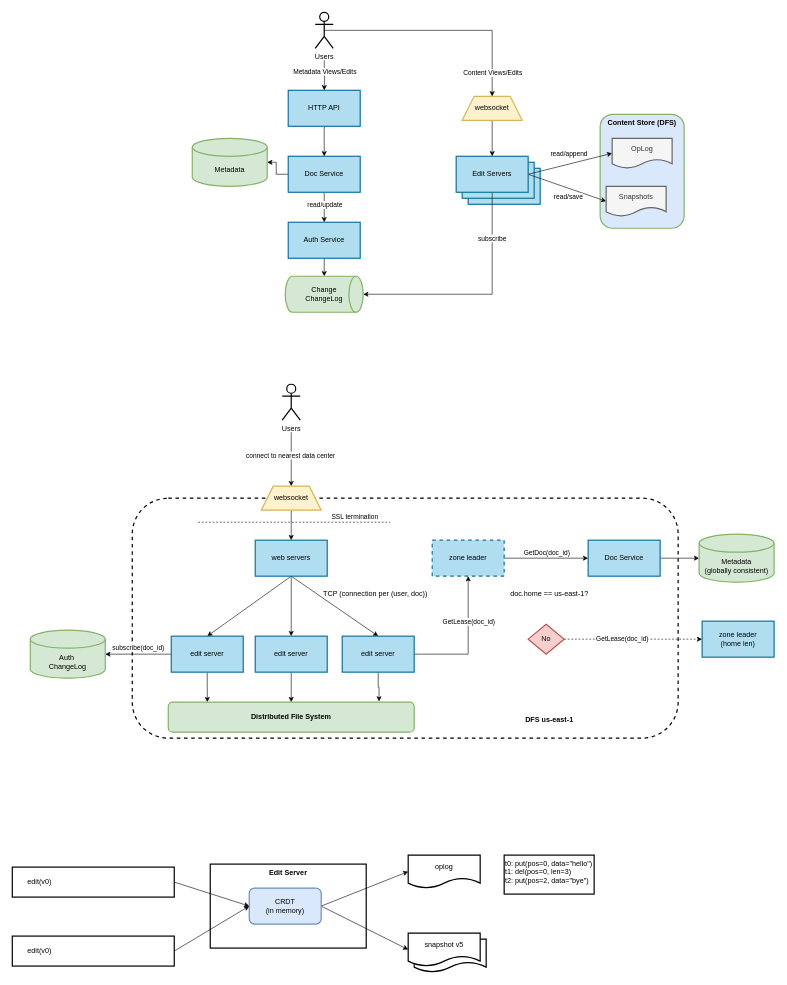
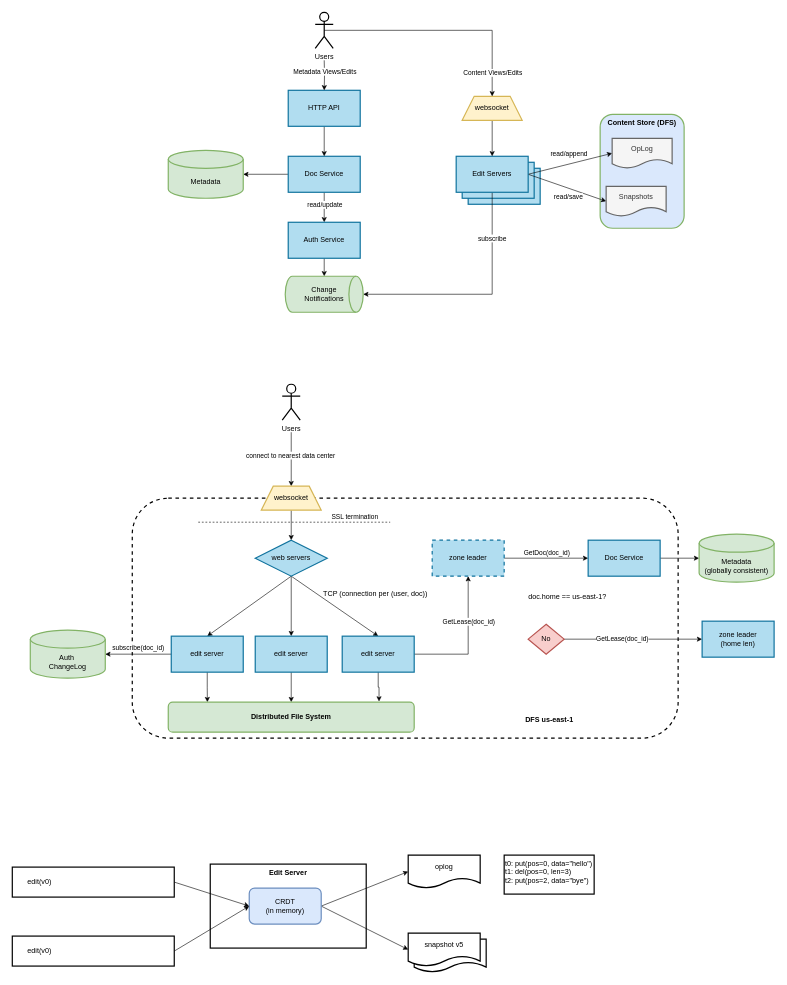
  <mxCell id="0" />
  <mxCell id="1" parent="0" />
  <mxCell id="2" value="snapshot v5" style="shape=document;whiteSpace=wrap;html=1;boundedLbl=1;strokeColor=#000000;strokeWidth=2;fillColor=default;" parent="1" vertex="1"><mxGeometry x="690" y="1565" width="120" height="55" as="geometry" /></mxCell>
  <mxCell id="3" value="&lt;b&gt;Edit Server&lt;/b&gt;" style="rounded=0;whiteSpace=wrap;html=1;strokeColor=#000000;strokeWidth=2;fillColor=default;verticalAlign=top;" parent="1" vertex="1"><mxGeometry x="350" y="1440" width="260" height="140" as="geometry" /></mxCell>
  <mxCell id="4" style="rounded=0;orthogonalLoop=1;jettySize=auto;html=1;exitX=1;exitY=0.5;exitDx=0;exitDy=0;entryX=0;entryY=0.5;entryDx=0;entryDy=0;" parent="1" source="5" target="71" edge="1"><mxGeometry relative="1" as="geometry" /></mxCell>
  <mxCell id="5" value="" style="rounded=0;whiteSpace=wrap;html=1;strokeColor=#000000;strokeWidth=2;fillColor=default;" parent="1" vertex="1"><mxGeometry x="20" y="1445" width="270" height="50" as="geometry" /></mxCell>
  <mxCell id="6" value="" style="rounded=1;whiteSpace=wrap;html=1;strokeWidth=2;verticalAlign=bottom;fontStyle=0;dashed=1;align=center;labelPosition=right;verticalLabelPosition=top;" parent="1" vertex="1"><mxGeometry x="220" y="830" width="910" height="400" as="geometry" /></mxCell>
  <mxCell id="7" value="Content Store (DFS)" style="rounded=1;whiteSpace=wrap;html=1;strokeColor=#82b366;strokeWidth=2;fillColor=#dae8fc;verticalAlign=top;fontStyle=1;" parent="1" vertex="1"><mxGeometry x="1000" y="190" width="140" height="190" as="geometry" /></mxCell>
  <mxCell id="8" value="Edit Servers" style="rounded=0;whiteSpace=wrap;html=1;fillColor=#b1ddf0;strokeColor=#10739e;strokeWidth=2;" parent="1" vertex="1"><mxGeometry x="780" y="280" width="120" height="60" as="geometry" /></mxCell>
  <mxCell id="9" value="Edit Servers" style="rounded=0;whiteSpace=wrap;html=1;fillColor=#b1ddf0;strokeColor=#10739e;strokeWidth=2;" parent="1" vertex="1"><mxGeometry x="770" y="270" width="120" height="60" as="geometry" /></mxCell>
  <mxCell id="10" value="subscribe" style="edgeStyle=orthogonalEdgeStyle;rounded=0;orthogonalLoop=1;jettySize=auto;html=1;exitX=0.5;exitY=1;exitDx=0;exitDy=0;entryX=1;entryY=0.5;entryDx=0;entryDy=0;entryPerimeter=0;" parent="1" source="14" target="79" edge="1"><mxGeometry x="-0.598" relative="1" as="geometry"><mxPoint as="offset" /><mxPoint x="602.5" y="500" as="targetPoint" /></mxGeometry></mxCell>
  <mxCell id="11" style="rounded=0;orthogonalLoop=1;jettySize=auto;html=1;exitX=1;exitY=0.5;exitDx=0;exitDy=0;entryX=0;entryY=0.5;entryDx=0;entryDy=0;" parent="1" source="14" target="31" edge="1"><mxGeometry relative="1" as="geometry" /></mxCell>
  <mxCell id="12" value="read/append" style="edgeLabel;html=1;align=center;verticalAlign=middle;resizable=0;points=[];" parent="11" vertex="1" connectable="0"><mxGeometry x="-0.045" y="-1" relative="1" as="geometry"><mxPoint y="-19" as="offset" /></mxGeometry></mxCell>
  <mxCell id="13" style="rounded=0;orthogonalLoop=1;jettySize=auto;html=1;exitX=1;exitY=0.5;exitDx=0;exitDy=0;entryX=0;entryY=0.5;entryDx=0;entryDy=0;" parent="1" source="14" target="32" edge="1"><mxGeometry relative="1" as="geometry" /></mxCell>
  <mxCell id="14" value="Edit Servers" style="rounded=0;whiteSpace=wrap;html=1;fillColor=#b1ddf0;strokeColor=#10739e;strokeWidth=2;" parent="1" vertex="1"><mxGeometry x="760" y="260" width="120" height="60" as="geometry" /></mxCell>
  <mxCell id="15" style="edgeStyle=orthogonalEdgeStyle;rounded=0;orthogonalLoop=1;jettySize=auto;html=1;exitX=0;exitY=0.5;exitDx=0;exitDy=0;entryX=1;entryY=0.5;entryDx=0;entryDy=0;entryPerimeter=0;" parent="1" source="18" target="30" edge="1"><mxGeometry relative="1" as="geometry" /></mxCell>
  <mxCell id="16" style="edgeStyle=orthogonalEdgeStyle;rounded=0;orthogonalLoop=1;jettySize=auto;html=1;exitX=0.5;exitY=1;exitDx=0;exitDy=0;entryX=0.5;entryY=0;entryDx=0;entryDy=0;" parent="1" source="18" target="29" edge="1"><mxGeometry relative="1" as="geometry" /></mxCell>
  <mxCell id="17" value="read/update" style="edgeLabel;html=1;align=center;verticalAlign=middle;resizable=0;points=[];" parent="16" vertex="1" connectable="0"><mxGeometry x="-0.191" relative="1" as="geometry"><mxPoint as="offset" /></mxGeometry></mxCell>
  <mxCell id="18" value="Doc Service" style="rounded=0;whiteSpace=wrap;html=1;fillColor=#b1ddf0;strokeColor=#10739e;strokeWidth=2;" parent="1" vertex="1"><mxGeometry x="480" y="260" width="120" height="60" as="geometry" /></mxCell>
  <mxCell id="19" style="edgeStyle=orthogonalEdgeStyle;rounded=0;orthogonalLoop=1;jettySize=auto;html=1;exitX=0.5;exitY=1;exitDx=0;exitDy=0;entryX=0.5;entryY=0;entryDx=0;entryDy=0;" parent="1" source="20" target="18" edge="1"><mxGeometry relative="1" as="geometry" /></mxCell>
  <mxCell id="20" value="HTTP API" style="rounded=0;whiteSpace=wrap;html=1;fillColor=#b1ddf0;strokeColor=#10739e;strokeWidth=2;" parent="1" vertex="1"><mxGeometry x="480" y="150" width="120" height="60" as="geometry" /></mxCell>
  <mxCell id="21" style="edgeStyle=orthogonalEdgeStyle;rounded=0;orthogonalLoop=1;jettySize=auto;html=1;exitX=0.5;exitY=1;exitDx=0;exitDy=0;entryX=0.5;entryY=0;entryDx=0;entryDy=0;" parent="1" source="22" target="14" edge="1"><mxGeometry relative="1" as="geometry"><mxPoint x="820" y="250" as="targetPoint" /></mxGeometry></mxCell>
  <mxCell id="22" value="websocket" style="shape=trapezoid;perimeter=trapezoidPerimeter;whiteSpace=wrap;html=1;fixedSize=1;strokeColor=#d6b656;strokeWidth=2;fillColor=#fff2cc;" parent="1" vertex="1"><mxGeometry x="770" y="160" width="100" height="40" as="geometry" /></mxCell>
  <mxCell id="23" style="edgeStyle=orthogonalEdgeStyle;rounded=0;orthogonalLoop=1;jettySize=auto;html=1;exitX=0.5;exitY=0.5;exitDx=0;exitDy=0;exitPerimeter=0;entryX=0.5;entryY=0;entryDx=0;entryDy=0;" parent="1" source="27" target="22" edge="1"><mxGeometry relative="1" as="geometry" /></mxCell>
  <mxCell id="24" value="Content Views/Edits" style="edgeLabel;html=1;align=center;verticalAlign=middle;resizable=0;points=[];" parent="23" vertex="1" connectable="0"><mxGeometry x="0.702" y="-1" relative="1" as="geometry"><mxPoint x="1" y="18" as="offset" /></mxGeometry></mxCell>
  <mxCell id="25" style="edgeStyle=orthogonalEdgeStyle;rounded=0;orthogonalLoop=1;jettySize=auto;html=1;" parent="1" target="20" edge="1"><mxGeometry relative="1" as="geometry"><mxPoint x="540" y="100" as="sourcePoint" /></mxGeometry></mxCell>
  <mxCell id="26" value="Metadata Views/Edits" style="edgeLabel;html=1;align=center;verticalAlign=middle;resizable=0;points=[];" parent="25" vertex="1" connectable="0"><mxGeometry x="-0.243" relative="1" as="geometry"><mxPoint as="offset" /></mxGeometry></mxCell>
  <mxCell id="27" value="Users" style="shape=umlActor;verticalLabelPosition=bottom;verticalAlign=top;html=1;outlineConnect=0;strokeColor=#000000;strokeWidth=2;" parent="1" vertex="1"><mxGeometry x="525" y="20" width="30" height="60" as="geometry" /></mxCell>
  <mxCell id="28" style="edgeStyle=orthogonalEdgeStyle;rounded=0;orthogonalLoop=1;jettySize=auto;html=1;exitX=0.5;exitY=1;exitDx=0;exitDy=0;" parent="1" source="29" edge="1"><mxGeometry relative="1" as="geometry"><mxPoint x="540" y="460" as="targetPoint" /></mxGeometry></mxCell>
  <mxCell id="29" value="Auth Service" style="rounded=0;whiteSpace=wrap;html=1;fillColor=#b1ddf0;strokeColor=#10739e;strokeWidth=2;" parent="1" vertex="1"><mxGeometry x="480" y="370" width="120" height="60" as="geometry" /></mxCell>
- <mxCell id="30" value="Metadata" style="shape=cylinder3;whiteSpace=wrap;html=1;boundedLbl=1;backgroundOutline=1;size=15;strokeColor=#82b366;strokeWidth=2;fillColor=#d5e8d4;" parent="1" vertex="1"><mxGeometry x="320" y="230" width="125" height="80" as="geometry" /></mxCell>
+ <mxCell id="30" value="Metadata" style="shape=cylinder3;whiteSpace=wrap;html=1;boundedLbl=1;backgroundOutline=1;size=15;strokeColor=#82b366;strokeWidth=2;fillColor=#d5e8d4;" parent="1" vertex="1"><mxGeometry y="250" width="125" height="80" as="geometry" x="280" /></mxCell>
  <mxCell id="31" value="OpLog" style="shape=document;whiteSpace=wrap;html=1;boundedLbl=1;strokeColor=#666666;strokeWidth=2;fillColor=#f5f5f5;fontColor=#333333;" parent="1" vertex="1"><mxGeometry x="1020" y="230" width="100" height="50" as="geometry" /></mxCell>
  <mxCell id="32" value="Snapshots" style="shape=document;whiteSpace=wrap;html=1;boundedLbl=1;strokeWidth=2;fillColor=#f5f5f5;fontColor=#333333;strokeColor=#666666;" parent="1" vertex="1"><mxGeometry x="1010" y="310" width="100" height="50" as="geometry" /></mxCell>
  <mxCell id="33" value="read/save" style="edgeLabel;html=1;align=center;verticalAlign=middle;resizable=0;points=[];" parent="1" vertex="1" connectable="0"><mxGeometry x="957.182" y="279.995" as="geometry"><mxPoint x="-11" y="48" as="offset" /></mxGeometry></mxCell>
  <mxCell id="34" style="edgeStyle=none;rounded=0;orthogonalLoop=1;jettySize=auto;html=1;entryX=0.5;entryY=0;entryDx=0;entryDy=0;" parent="1" target="38" edge="1"><mxGeometry relative="1" as="geometry"><mxPoint x="485" y="720" as="sourcePoint" /></mxGeometry></mxCell>
  <mxCell id="35" value="connect to nearest data center" style="edgeLabel;html=1;align=center;verticalAlign=middle;resizable=0;points=[];" parent="34" vertex="1" connectable="0"><mxGeometry x="-0.147" y="-2" relative="1" as="geometry"><mxPoint as="offset" /></mxGeometry></mxCell>
  <mxCell id="36" value="Users" style="shape=umlActor;verticalLabelPosition=bottom;verticalAlign=top;html=1;outlineConnect=0;strokeColor=#000000;strokeWidth=2;" parent="1" vertex="1"><mxGeometry x="470" y="640" width="30" height="60" as="geometry" /></mxCell>
  <mxCell id="37" style="edgeStyle=none;rounded=0;orthogonalLoop=1;jettySize=auto;html=1;exitX=0.5;exitY=1;exitDx=0;exitDy=0;entryX=0.5;entryY=0;entryDx=0;entryDy=0;" parent="1" source="38" target="42" edge="1"><mxGeometry relative="1" as="geometry" /></mxCell>
  <mxCell id="38" value="websocket" style="shape=trapezoid;perimeter=trapezoidPerimeter;whiteSpace=wrap;html=1;fixedSize=1;strokeColor=#d6b656;strokeWidth=2;fillColor=#fff2cc;" parent="1" vertex="1"><mxGeometry x="435" y="810" width="100" height="40" as="geometry" /></mxCell>
  <mxCell id="39" style="edgeStyle=none;rounded=0;orthogonalLoop=1;jettySize=auto;html=1;exitX=0.5;exitY=1;exitDx=0;exitDy=0;" parent="1" source="42" target="49" edge="1"><mxGeometry relative="1" as="geometry" /></mxCell>
  <mxCell id="40" style="edgeStyle=none;rounded=0;orthogonalLoop=1;jettySize=auto;html=1;exitX=0.5;exitY=1;exitDx=0;exitDy=0;entryX=0.5;entryY=0;entryDx=0;entryDy=0;" parent="1" source="42" target="47" edge="1"><mxGeometry relative="1" as="geometry" /></mxCell>
  <mxCell id="41" style="edgeStyle=none;rounded=0;orthogonalLoop=1;jettySize=auto;html=1;exitX=0.5;exitY=1;exitDx=0;exitDy=0;entryX=0.5;entryY=0;entryDx=0;entryDy=0;" parent="1" source="42" target="53" edge="1"><mxGeometry relative="1" as="geometry" /></mxCell>
- <mxCell id="42" value="web servers" style="rounded=0;whiteSpace=wrap;html=1;fillColor=#b1ddf0;strokeColor=#10739e;strokeWidth=2;" parent="1" vertex="1"><mxGeometry x="425" y="900" width="120" height="60" as="geometry" /></mxCell>
+ <mxCell id="42" value="web servers" style="rhombus;whiteSpace=wrap;html=1;fillColor=#b1ddf0;strokeColor=#10739e;strokeWidth=2;" parent="1" vertex="1"><mxGeometry x="425" y="900" width="120" height="60" as="geometry" /></mxCell>
  <mxCell id="43" value="" style="endArrow=none;dashed=1;html=1;rounded=0;" parent="1" edge="1"><mxGeometry width="50" height="50" relative="1" as="geometry"><mxPoint x="330" y="870" as="sourcePoint" /><mxPoint x="650" y="870" as="targetPoint" /></mxGeometry></mxCell>
  <mxCell id="44" value="SSL termination" style="edgeLabel;html=1;align=center;verticalAlign=middle;resizable=0;points=[];" parent="43" vertex="1" connectable="0"><mxGeometry x="0.732" relative="1" as="geometry"><mxPoint x="-17" y="-10" as="offset" /></mxGeometry></mxCell>
  <mxCell id="45" style="edgeStyle=orthogonalEdgeStyle;rounded=0;orthogonalLoop=1;jettySize=auto;html=1;exitX=0.5;exitY=1;exitDx=0;exitDy=0;entryX=0.159;entryY=0;entryDx=0;entryDy=0;entryPerimeter=0;" parent="1" source="47" target="58" edge="1"><mxGeometry relative="1" as="geometry" /></mxCell>
  <mxCell id="46" value="subscribe(doc_id)" style="edgeStyle=orthogonalEdgeStyle;rounded=0;orthogonalLoop=1;jettySize=auto;html=1;exitX=0;exitY=0.5;exitDx=0;exitDy=0;" parent="1" source="47" target="68" edge="1"><mxGeometry y="-10" relative="1" as="geometry"><mxPoint as="offset" /></mxGeometry></mxCell>
  <mxCell id="47" value="edit server" style="rounded=0;whiteSpace=wrap;html=1;fillColor=#b1ddf0;strokeColor=#10739e;strokeWidth=2;" parent="1" vertex="1"><mxGeometry x="285" y="1060" width="120" height="60" as="geometry" /></mxCell>
  <mxCell id="48" style="edgeStyle=orthogonalEdgeStyle;rounded=0;orthogonalLoop=1;jettySize=auto;html=1;exitX=0.5;exitY=1;exitDx=0;exitDy=0;entryX=0.5;entryY=0;entryDx=0;entryDy=0;" parent="1" source="49" target="58" edge="1"><mxGeometry relative="1" as="geometry" /></mxCell>
  <mxCell id="49" value="edit server" style="rounded=0;whiteSpace=wrap;html=1;fillColor=#b1ddf0;strokeColor=#10739e;strokeWidth=2;" parent="1" vertex="1"><mxGeometry x="425" y="1060" width="120" height="60" as="geometry" /></mxCell>
  <mxCell id="50" style="edgeStyle=orthogonalEdgeStyle;rounded=0;orthogonalLoop=1;jettySize=auto;html=1;exitX=1;exitY=0.5;exitDx=0;exitDy=0;entryX=0.5;entryY=1;entryDx=0;entryDy=0;" parent="1" source="53" target="56" edge="1"><mxGeometry relative="1" as="geometry" /></mxCell>
  <mxCell id="51" value="GetLease(doc_id)" style="edgeLabel;html=1;align=center;verticalAlign=middle;resizable=0;points=[];" parent="50" vertex="1" connectable="0"><mxGeometry x="0.319" relative="1" as="geometry"><mxPoint as="offset" /></mxGeometry></mxCell>
  <mxCell id="52" style="edgeStyle=orthogonalEdgeStyle;rounded=0;orthogonalLoop=1;jettySize=auto;html=1;exitX=0.5;exitY=1;exitDx=0;exitDy=0;entryX=0.857;entryY=-0.022;entryDx=0;entryDy=0;entryPerimeter=0;" parent="1" source="53" target="58" edge="1"><mxGeometry relative="1" as="geometry" /></mxCell>
  <mxCell id="53" value="edit server" style="rounded=0;whiteSpace=wrap;html=1;fillColor=#b1ddf0;strokeColor=#10739e;strokeWidth=2;" parent="1" vertex="1"><mxGeometry x="570" y="1060" width="120" height="60" as="geometry" /></mxCell>
  <mxCell id="54" style="edgeStyle=orthogonalEdgeStyle;rounded=0;orthogonalLoop=1;jettySize=auto;html=1;exitX=1;exitY=0.5;exitDx=0;exitDy=0;entryX=0;entryY=0.5;entryDx=0;entryDy=0;" parent="1" source="56" target="60" edge="1"><mxGeometry relative="1" as="geometry" /></mxCell>
  <mxCell id="55" value="GetDoc(doc_id)" style="edgeLabel;html=1;align=center;verticalAlign=middle;resizable=0;points=[];" parent="54" vertex="1" connectable="0"><mxGeometry x="-0.249" y="1" relative="1" as="geometry"><mxPoint x="17" y="-9" as="offset" /></mxGeometry></mxCell>
  <mxCell id="56" value="zone leader" style="rounded=0;whiteSpace=wrap;html=1;fillColor=#b1ddf0;strokeColor=#10739e;strokeWidth=2;dashed=1;" parent="1" vertex="1"><mxGeometry x="720" y="900" width="120" height="60" as="geometry" /></mxCell>
  <mxCell id="57" value="TCP (connection per (user, doc))" style="text;html=1;align=center;verticalAlign=middle;resizable=0;points=[];autosize=1;strokeColor=none;fillColor=none;" parent="1" vertex="1"><mxGeometry x="530" y="980" width="190" height="20" as="geometry" /></mxCell>
  <mxCell id="58" value="Distributed File System" style="rounded=1;whiteSpace=wrap;html=1;strokeColor=#82b366;strokeWidth=2;fillColor=#d5e8d4;verticalAlign=middle;fontStyle=1" parent="1" vertex="1"><mxGeometry x="280" y="1170" width="410" height="50" as="geometry" /></mxCell>
  <mxCell id="59" style="edgeStyle=orthogonalEdgeStyle;rounded=0;orthogonalLoop=1;jettySize=auto;html=1;exitX=1;exitY=0.5;exitDx=0;exitDy=0;entryX=0;entryY=0.5;entryDx=0;entryDy=0;entryPerimeter=0;" parent="1" source="60" target="67" edge="1"><mxGeometry relative="1" as="geometry" /></mxCell>
  <mxCell id="60" value="Doc Service" style="rounded=0;whiteSpace=wrap;html=1;fillColor=#b1ddf0;strokeColor=#10739e;strokeWidth=2;" parent="1" vertex="1"><mxGeometry x="980" y="900" width="120" height="60" as="geometry" /></mxCell>
  <mxCell id="61" value="&lt;b&gt;DFS us-east-1&lt;/b&gt;" style="text;html=1;align=center;verticalAlign=middle;resizable=0;points=[];autosize=1;strokeColor=none;fillColor=none;" parent="1" vertex="1"><mxGeometry x="865" y="1190" width="100" height="20" as="geometry" /></mxCell>
- <mxCell id="62" style="edgeStyle=orthogonalEdgeStyle;rounded=0;orthogonalLoop=1;jettySize=auto;html=1;exitX=1;exitY=0.5;exitDx=0;exitDy=0;dashed=1;" parent="1" source="64" target="66" edge="1"><mxGeometry relative="1" as="geometry" /></mxCell>
+ <mxCell id="62" style="edgeStyle=orthogonalEdgeStyle;rounded=0;orthogonalLoop=1;jettySize=auto;html=1;exitX=1;exitY=0.5;exitDx=0;exitDy=0;" parent="1" source="64" target="66" edge="1"><mxGeometry relative="1" as="geometry" /></mxCell>
  <mxCell id="63" value="GetLease(doc_id)" style="edgeLabel;html=1;align=center;verticalAlign=middle;resizable=0;points=[];" parent="62" vertex="1" connectable="0"><mxGeometry x="-0.166" y="2" relative="1" as="geometry"><mxPoint as="offset" /></mxGeometry></mxCell>
  <mxCell id="64" value="No" style="rhombus;whiteSpace=wrap;html=1;strokeColor=#b85450;strokeWidth=2;fillColor=#f8cecc;" parent="1" vertex="1"><mxGeometry x="880" y="1040" width="60" height="50" as="geometry" /></mxCell>
- <mxCell id="65" value="doc.home == us-east-1?" style="text;html=1;align=center;verticalAlign=middle;resizable=0;points=[];autosize=1;strokeColor=none;fillColor=default;" parent="1" vertex="1"><mxGeometry x="840" y="980" width="150" height="20" as="geometry" /></mxCell>
+ <mxCell id="65" value="doc.home == us-east-1?" style="text;html=1;align=center;verticalAlign=middle;resizable=0;points=[];autosize=1;strokeColor=none;fillColor=default;" parent="1" vertex="1"><mxGeometry x="870" y="985" width="150" height="20" as="geometry" /></mxCell>
  <mxCell id="66" value="zone leader&lt;br&gt;(home len)" style="rounded=0;whiteSpace=wrap;html=1;fillColor=#b1ddf0;strokeColor=#10739e;strokeWidth=2;" parent="1" vertex="1"><mxGeometry x="1170" y="1035" width="120" height="60" as="geometry" /></mxCell>
  <mxCell id="67" value="Metadata&lt;br&gt;(globally consistent)" style="shape=cylinder3;whiteSpace=wrap;html=1;boundedLbl=1;backgroundOutline=1;size=15;strokeColor=#82b366;strokeWidth=2;fillColor=#d5e8d4;" parent="1" vertex="1"><mxGeometry x="1165" y="890" width="125" height="80" as="geometry" /></mxCell>
  <mxCell id="68" value="Auth&amp;nbsp;&lt;br&gt;ChangeLog" style="shape=cylinder3;whiteSpace=wrap;html=1;boundedLbl=1;backgroundOutline=1;size=15;strokeColor=#82b366;strokeWidth=2;fillColor=#d5e8d4;" parent="1" vertex="1"><mxGeometry x="50" y="1050" width="125" height="80" as="geometry" /></mxCell>
  <mxCell id="69" style="edgeStyle=none;rounded=0;orthogonalLoop=1;jettySize=auto;html=1;exitX=1;exitY=0.5;exitDx=0;exitDy=0;entryX=0;entryY=0.5;entryDx=0;entryDy=0;" parent="1" source="71" target="76" edge="1"><mxGeometry relative="1" as="geometry" /></mxCell>
  <mxCell id="70" style="edgeStyle=none;rounded=0;orthogonalLoop=1;jettySize=auto;html=1;exitX=1;exitY=0.5;exitDx=0;exitDy=0;entryX=0;entryY=0.5;entryDx=0;entryDy=0;" parent="1" source="71" target="77" edge="1"><mxGeometry relative="1" as="geometry" /></mxCell>
  <mxCell id="71" value="CRDT&lt;br&gt;(in memory)" style="whiteSpace=wrap;html=1;fillColor=#dae8fc;strokeColor=#6c8ebf;strokeWidth=2;rounded=1;" parent="1" vertex="1"><mxGeometry x="415" y="1480" width="120" height="60" as="geometry" /></mxCell>
  <mxCell id="72" value="edit(v0)" style="text;html=1;align=center;verticalAlign=middle;resizable=0;points=[];autosize=1;strokeColor=none;fillColor=none;" parent="1" vertex="1"><mxGeometry x="35" y="1460" width="60" height="20" as="geometry" /></mxCell>
  <mxCell id="73" style="edgeStyle=none;rounded=0;orthogonalLoop=1;jettySize=auto;html=1;exitX=1;exitY=0.5;exitDx=0;exitDy=0;entryX=0;entryY=0.5;entryDx=0;entryDy=0;" parent="1" source="74" target="71" edge="1"><mxGeometry relative="1" as="geometry" /></mxCell>
  <mxCell id="74" value="" style="rounded=0;whiteSpace=wrap;html=1;strokeColor=#000000;strokeWidth=2;fillColor=default;" parent="1" vertex="1"><mxGeometry x="20" y="1560" width="270" height="50" as="geometry" /></mxCell>
  <mxCell id="75" value="edit(v0)" style="text;html=1;align=center;verticalAlign=middle;resizable=0;points=[];autosize=1;strokeColor=none;fillColor=none;" parent="1" vertex="1"><mxGeometry x="35" y="1575" width="60" height="20" as="geometry" /></mxCell>
  <mxCell id="76" value="oplog" style="shape=document;whiteSpace=wrap;html=1;boundedLbl=1;strokeColor=#000000;strokeWidth=2;fillColor=default;" parent="1" vertex="1"><mxGeometry x="680" y="1425" width="120" height="55" as="geometry" /></mxCell>
  <mxCell id="77" value="snapshot v5" style="shape=document;whiteSpace=wrap;html=1;boundedLbl=1;strokeColor=#000000;strokeWidth=2;fillColor=default;" parent="1" vertex="1"><mxGeometry x="680" y="1555" width="120" height="55" as="geometry" /></mxCell>
  <mxCell id="78" value="t0: put(pos=0, data=&quot;hello&quot;)&lt;br&gt;t1: del(pos=0, len=3)&lt;br&gt;t2: put(pos=2, data=&quot;bye&quot;)&lt;br&gt;&amp;nbsp;" style="rounded=0;whiteSpace=wrap;html=1;strokeColor=#000000;strokeWidth=2;fillColor=default;align=left;verticalAlign=top;" parent="1" vertex="1"><mxGeometry x="840" y="1425" width="150" height="65" as="geometry" /></mxCell>
- <mxCell id="79" value="Change&lt;br&gt;ChangeLog" style="strokeWidth=2;html=1;shape=mxgraph.flowchart.direct_data;whiteSpace=wrap;fillColor=#d5e8d4;strokeColor=#82b366;" vertex="1" parent="1"><mxGeometry x="475" y="460" width="130" height="60" as="geometry" /></mxCell>
+ <mxCell id="79" value="Change&lt;br&gt;Notifications" style="strokeWidth=2;html=1;shape=mxgraph.flowchart.direct_data;whiteSpace=wrap;fillColor=#d5e8d4;strokeColor=#82b366;" vertex="1" parent="1"><mxGeometry x="475" y="460" width="130" height="60" as="geometry" /></mxCell>
